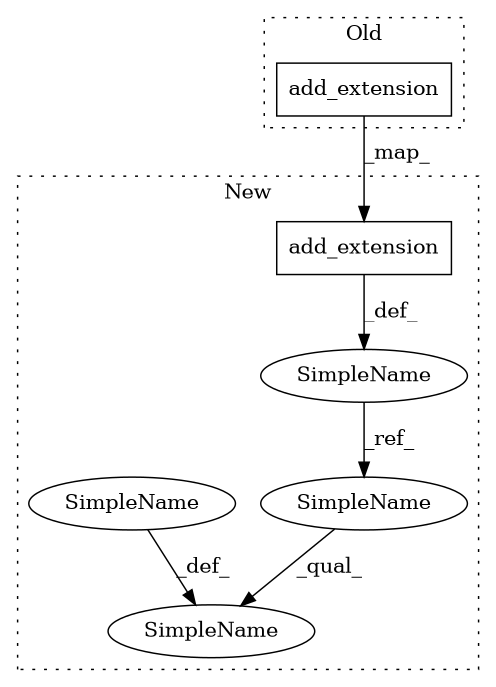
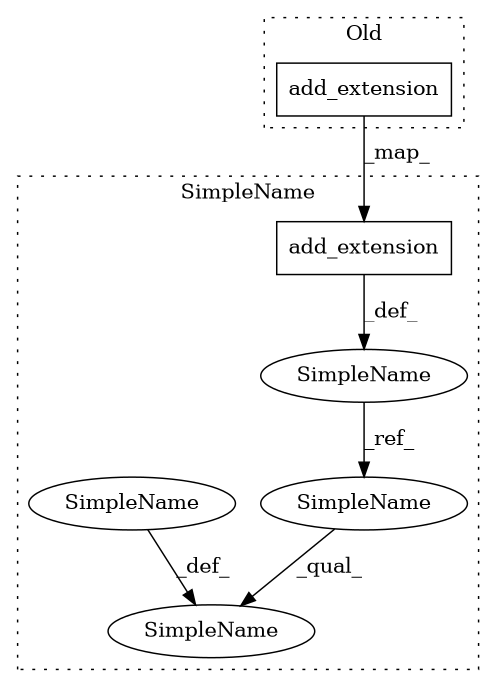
  digraph {
    node [a=42 l=0 s=1769 shape=ellipse]
    n1 [a=32 l="14,-205" label=add_extension s="1548,1746" shape=box]
    n2 [label=SimpleName s=1535]
    n3 [label=SimpleName]
    n4 [label=SimpleName s=1791]
    n5 [label=SimpleName]
    n6 [a=32 l="14,-205" label=add_extension s="1467,1665" shape=box]
    subgraph cluster_1 {
-     label=New
+     label=SimpleName
      style=dotted
      n1
      n2
      n3
      n4
      n5
    }
    subgraph cluster_2 {
      label=Old
      style=dotted
      n6
    }
    n1 -> n2 [label=_def_]
    n2 -> n5 [label=_ref_]
    n4 -> n3 [label=_def_]
    n5 -> n3 [label=_qual_]
    n6 -> n1 [label=_map_]
  }
